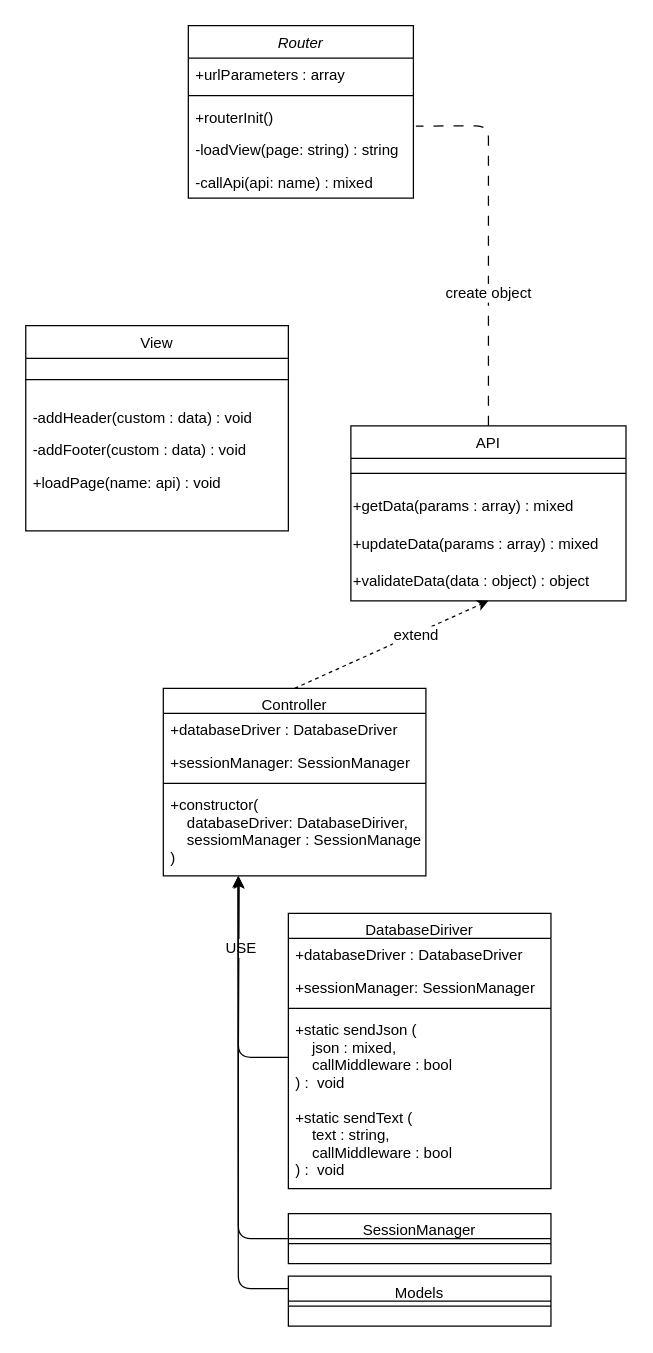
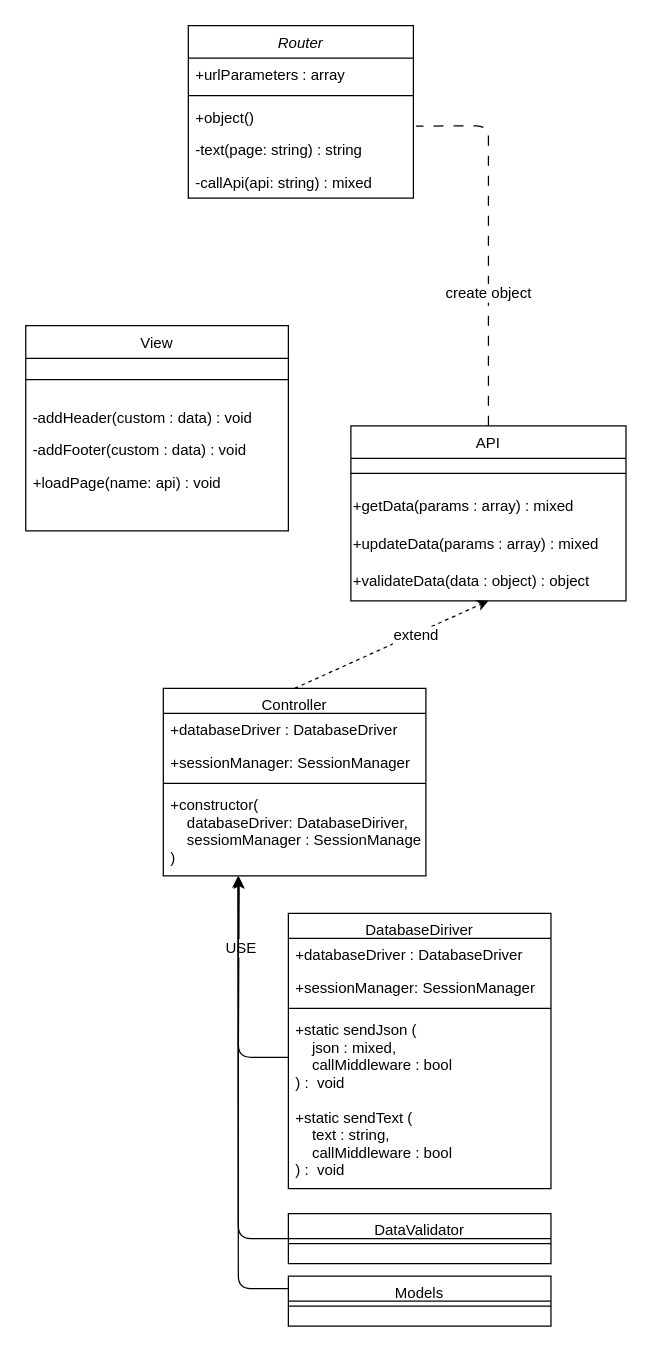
  <mxCell id="0" />
  <mxCell id="1" parent="0" />
  <mxCell id="2" value="Router" style="swimlane;fontStyle=2;align=center;verticalAlign=top;childLayout=stackLayout;horizontal=1;startSize=26;horizontalStack=0;resizeParent=1;resizeLast=0;collapsible=1;marginBottom=0;rounded=0;shadow=0;strokeWidth=1;" parent="1" vertex="1"><mxGeometry x="150" y="20" width="180" height="138" as="geometry"><mxRectangle x="230" y="140" width="160" height="26" as="alternateBounds" /></mxGeometry></mxCell>
  <mxCell id="3" value="+urlParameters : array" style="text;align=left;verticalAlign=top;spacingLeft=4;spacingRight=4;overflow=hidden;rotatable=0;points=[[0,0.5],[1,0.5]];portConstraint=eastwest;rounded=0;shadow=0;html=0;" parent="2" vertex="1"><mxGeometry y="26" width="180" height="26" as="geometry" /></mxCell>
  <mxCell id="4" value="" style="line;html=1;strokeWidth=1;align=left;verticalAlign=middle;spacingTop=-1;spacingLeft=3;spacingRight=3;rotatable=0;labelPosition=right;points=[];portConstraint=eastwest;" parent="2" vertex="1"><mxGeometry y="52" width="180" height="8" as="geometry" /></mxCell>
- <mxCell id="5" value="+routerInit() " style="text;align=left;verticalAlign=top;spacingLeft=4;spacingRight=4;overflow=hidden;rotatable=0;points=[[0,0.5],[1,0.5]];portConstraint=eastwest;" parent="2" vertex="1"><mxGeometry y="60" width="180" height="26" as="geometry" /></mxCell>
- <mxCell id="6" value="-loadView(page: string) : string" style="text;align=left;verticalAlign=top;spacingLeft=4;spacingRight=4;overflow=hidden;rotatable=0;points=[[0,0.5],[1,0.5]];portConstraint=eastwest;" parent="2" vertex="1"><mxGeometry y="86" width="180" height="26" as="geometry" /></mxCell>
- <mxCell id="7" value="-callApi(api: name) : mixed" style="text;align=left;verticalAlign=top;spacingLeft=4;spacingRight=4;overflow=hidden;rotatable=0;points=[[0,0.5],[1,0.5]];portConstraint=eastwest;" parent="2" vertex="1"><mxGeometry y="112" width="180" height="26" as="geometry" /></mxCell>
+ <mxCell id="5" value="+object() " style="text;align=left;verticalAlign=top;spacingLeft=4;spacingRight=4;overflow=hidden;rotatable=0;points=[[0,0.5],[1,0.5]];portConstraint=eastwest;" parent="2" vertex="1"><mxGeometry y="60" width="180" height="26" as="geometry" /></mxCell>
+ <mxCell id="6" value="-text(page: string) : string" style="text;align=left;verticalAlign=top;spacingLeft=4;spacingRight=4;overflow=hidden;rotatable=0;points=[[0,0.5],[1,0.5]];portConstraint=eastwest;" parent="2" vertex="1"><mxGeometry y="86" width="180" height="26" as="geometry" /></mxCell>
+ <mxCell id="7" value="-callApi(api: string) : mixed" style="text;align=left;verticalAlign=top;spacingLeft=4;spacingRight=4;overflow=hidden;rotatable=0;points=[[0,0.5],[1,0.5]];portConstraint=eastwest;" parent="2" vertex="1"><mxGeometry y="112" width="180" height="26" as="geometry" /></mxCell>
  <mxCell id="8" value="View" style="swimlane;fontStyle=0;align=center;verticalAlign=top;childLayout=stackLayout;horizontal=1;startSize=26;horizontalStack=0;resizeParent=1;resizeLast=0;collapsible=1;marginBottom=0;rounded=0;shadow=0;strokeWidth=1;" parent="1" vertex="1"><mxGeometry x="20" y="260" width="210" height="164" as="geometry"><mxRectangle x="130" y="380" width="160" height="26" as="alternateBounds" /></mxGeometry></mxCell>
  <mxCell id="9" value="" style="line;html=1;strokeWidth=1;align=left;verticalAlign=middle;spacingTop=-1;spacingLeft=3;spacingRight=3;rotatable=0;labelPosition=right;points=[];portConstraint=eastwest;" parent="8" vertex="1"><mxGeometry y="26" width="210" height="34" as="geometry" /></mxCell>
  <mxCell id="10" value="-addHeader(custom : data) : void" style="text;align=left;verticalAlign=top;spacingLeft=4;spacingRight=4;overflow=hidden;rotatable=0;points=[[0,0.5],[1,0.5]];portConstraint=eastwest;fontStyle=0;" parent="8" vertex="1"><mxGeometry y="60" width="210" height="26" as="geometry" /></mxCell>
  <mxCell id="11" value="-addFooter(custom : data) : void" style="text;align=left;verticalAlign=top;spacingLeft=4;spacingRight=4;overflow=hidden;rotatable=0;points=[[0,0.5],[1,0.5]];portConstraint=eastwest;fontStyle=0;" parent="8" vertex="1"><mxGeometry y="86" width="210" height="26" as="geometry" /></mxCell>
  <mxCell id="12" value="+loadPage(name: api) : void" style="text;align=left;verticalAlign=top;spacingLeft=4;spacingRight=4;overflow=hidden;rotatable=0;points=[[0,0.5],[1,0.5]];portConstraint=eastwest;fontStyle=0;" parent="8" vertex="1"><mxGeometry y="112" width="210" height="26" as="geometry" /></mxCell>
  <mxCell id="13" style="edgeStyle=none;html=1;entryX=1.011;entryY=0.785;entryDx=0;entryDy=0;fontSize=12;entryPerimeter=0;dashed=1;dashPattern=8 8;endArrow=none;" parent="1" source="15" target="5" edge="1"><mxGeometry relative="1" as="geometry"><Array as="points"><mxPoint x="390" y="100" /></Array></mxGeometry></mxCell>
  <mxCell id="14" value="create object" style="edgeLabel;html=1;align=center;verticalAlign=middle;resizable=0;points=[];fontSize=12;" parent="13" vertex="1" connectable="0"><mxGeometry x="-0.281" y="1" relative="1" as="geometry"><mxPoint as="offset" /></mxGeometry></mxCell>
  <mxCell id="15" value="API" style="swimlane;fontStyle=0;align=center;verticalAlign=top;childLayout=stackLayout;horizontal=1;startSize=26;horizontalStack=0;resizeParent=1;resizeLast=0;collapsible=1;marginBottom=0;rounded=0;shadow=0;strokeWidth=1;" parent="1" vertex="1"><mxGeometry x="280" y="340" width="220" height="140" as="geometry"><mxRectangle x="340" y="380" width="170" height="26" as="alternateBounds" /></mxGeometry></mxCell>
  <mxCell id="16" value="" style="line;html=1;strokeWidth=1;align=left;verticalAlign=middle;spacingTop=-1;spacingLeft=3;spacingRight=3;rotatable=0;labelPosition=right;points=[];portConstraint=eastwest;" parent="15" vertex="1"><mxGeometry y="26" width="220" height="24" as="geometry" /></mxCell>
  <mxCell id="17" value="+getData(params : array) : mixed" style="text;html=1;align=left;verticalAlign=middle;resizable=0;points=[];autosize=1;strokeColor=none;fillColor=none;" parent="15" vertex="1"><mxGeometry y="50" width="220" height="30" as="geometry" /></mxCell>
  <mxCell id="18" value="+updateData(params : array) : mixed" style="text;html=1;align=left;verticalAlign=middle;resizable=0;points=[];autosize=1;strokeColor=none;fillColor=none;" parent="15" vertex="1"><mxGeometry y="80" width="220" height="30" as="geometry" /></mxCell>
  <mxCell id="19" value="+validateData(data : object) : object" style="text;html=1;align=left;verticalAlign=middle;resizable=0;points=[];autosize=1;strokeColor=none;fillColor=none;" parent="15" vertex="1"><mxGeometry y="110" width="220" height="30" as="geometry" /></mxCell>
  <mxCell id="20" style="edgeStyle=none;html=1;exitX=0.5;exitY=0;exitDx=0;exitDy=0;entryX=0.5;entryY=1;entryDx=0;entryDy=0;dashed=1;" parent="1" source="22" target="15" edge="1"><mxGeometry relative="1" as="geometry" /></mxCell>
  <mxCell id="21" value="extend" style="edgeLabel;html=1;align=center;verticalAlign=middle;resizable=0;points=[];fontSize=12;" parent="20" vertex="1" connectable="0"><mxGeometry x="0.237" y="-2" relative="1" as="geometry"><mxPoint y="-1" as="offset" /></mxGeometry></mxCell>
  <mxCell id="22" value="Controller" style="swimlane;fontStyle=0;align=center;verticalAlign=top;childLayout=stackLayout;horizontal=1;startSize=20;horizontalStack=0;resizeParent=1;resizeLast=0;collapsible=1;marginBottom=0;rounded=0;shadow=0;strokeWidth=1;" parent="1" vertex="1"><mxGeometry x="130" y="550" width="210" height="150" as="geometry"><mxRectangle x="340" y="380" width="170" height="26" as="alternateBounds" /></mxGeometry></mxCell>
  <mxCell id="23" value="+databaseDriver : DatabaseDriver" style="text;align=left;verticalAlign=top;spacingLeft=4;spacingRight=4;overflow=hidden;rotatable=0;points=[[0,0.5],[1,0.5]];portConstraint=eastwest;rounded=0;shadow=0;html=0;" parent="22" vertex="1"><mxGeometry y="20" width="210" height="26" as="geometry" /></mxCell>
  <mxCell id="24" value="+sessionManager: SessionManager" style="text;align=left;verticalAlign=top;spacingLeft=4;spacingRight=4;overflow=hidden;rotatable=0;points=[[0,0.5],[1,0.5]];portConstraint=eastwest;rounded=0;shadow=0;html=0;" parent="22" vertex="1"><mxGeometry y="46" width="210" height="26" as="geometry" /></mxCell>
  <mxCell id="25" value="" style="line;html=1;strokeWidth=1;align=left;verticalAlign=middle;spacingTop=-1;spacingLeft=3;spacingRight=3;rotatable=0;labelPosition=right;points=[];portConstraint=eastwest;" parent="22" vertex="1"><mxGeometry y="72" width="210" height="8" as="geometry" /></mxCell>
  <mxCell id="26" value="+constructor(&#10;    databaseDriver: DatabaseDiriver,&#10;    sessiomManager : SessionManager&#10;)" style="text;align=left;verticalAlign=top;spacingLeft=4;spacingRight=4;overflow=hidden;rotatable=0;points=[[0,0.5],[1,0.5]];portConstraint=eastwest;rounded=0;shadow=0;html=0;" parent="22" vertex="1"><mxGeometry y="80" width="210" height="70" as="geometry" /></mxCell>
  <mxCell id="27" value="DatabaseDiriver" style="swimlane;fontStyle=0;align=center;verticalAlign=top;childLayout=stackLayout;horizontal=1;startSize=20;horizontalStack=0;resizeParent=1;resizeLast=0;collapsible=1;marginBottom=0;rounded=0;shadow=0;strokeWidth=1;" parent="1" vertex="1"><mxGeometry x="230" y="730" width="210" height="220" as="geometry"><mxRectangle x="340" y="380" width="170" height="26" as="alternateBounds" /></mxGeometry></mxCell>
  <mxCell id="28" value="+databaseDriver : DatabaseDriver" style="text;align=left;verticalAlign=top;spacingLeft=4;spacingRight=4;overflow=hidden;rotatable=0;points=[[0,0.5],[1,0.5]];portConstraint=eastwest;rounded=0;shadow=0;html=0;" parent="27" vertex="1"><mxGeometry y="20" width="210" height="26" as="geometry" /></mxCell>
  <mxCell id="29" value="+sessionManager: SessionManager" style="text;align=left;verticalAlign=top;spacingLeft=4;spacingRight=4;overflow=hidden;rotatable=0;points=[[0,0.5],[1,0.5]];portConstraint=eastwest;rounded=0;shadow=0;html=0;" parent="27" vertex="1"><mxGeometry y="46" width="210" height="26" as="geometry" /></mxCell>
  <mxCell id="30" value="" style="line;html=1;strokeWidth=1;align=left;verticalAlign=middle;spacingTop=-1;spacingLeft=3;spacingRight=3;rotatable=0;labelPosition=right;points=[];portConstraint=eastwest;" parent="27" vertex="1"><mxGeometry y="72" width="210" height="8" as="geometry" /></mxCell>
  <mxCell id="31" value="+static sendJson (&#10;    json : mixed,&#10;    callMiddleware : bool&#10;) :  void" style="text;align=left;verticalAlign=top;spacingLeft=4;spacingRight=4;overflow=hidden;rotatable=0;points=[[0,0.5],[1,0.5]];portConstraint=eastwest;rounded=0;shadow=0;html=0;" parent="27" vertex="1"><mxGeometry y="80" width="210" height="70" as="geometry" /></mxCell>
  <mxCell id="32" value="+static sendText (&#10;    text : string,&#10;    callMiddleware : bool&#10;) :  void" style="text;align=left;verticalAlign=top;spacingLeft=4;spacingRight=4;overflow=hidden;rotatable=0;points=[[0,0.5],[1,0.5]];portConstraint=eastwest;rounded=0;shadow=0;html=0;" parent="27" vertex="1"><mxGeometry y="150" width="210" height="70" as="geometry" /></mxCell>
  <mxCell id="33" style="edgeStyle=none;html=1;exitX=0;exitY=0.5;exitDx=0;exitDy=0;fontSize=12;entryX=0.289;entryY=1.017;entryDx=0;entryDy=0;entryPerimeter=0;" parent="1" source="31" target="26" edge="1"><mxGeometry relative="1" as="geometry"><mxPoint x="200" y="710" as="targetPoint" /><Array as="points"><mxPoint x="190" y="845" /></Array></mxGeometry></mxCell>
  <mxCell id="34" value="USE" style="edgeLabel;html=1;align=center;verticalAlign=middle;resizable=0;points=[];fontSize=12;" parent="33" vertex="1" connectable="0"><mxGeometry x="0.391" y="-1" relative="1" as="geometry"><mxPoint as="offset" /></mxGeometry></mxCell>
- <mxCell id="35" value="SessionManager" style="swimlane;fontStyle=0;align=center;verticalAlign=top;childLayout=stackLayout;horizontal=1;startSize=20;horizontalStack=0;resizeParent=1;resizeLast=0;collapsible=1;marginBottom=0;rounded=0;shadow=0;strokeWidth=1;" parent="1" vertex="1"><mxGeometry x="230" y="970" width="210" height="40" as="geometry"><mxRectangle x="340" y="380" width="170" height="26" as="alternateBounds" /></mxGeometry></mxCell>
+ <mxCell id="35" value="DataValidator" style="swimlane;fontStyle=0;align=center;verticalAlign=top;childLayout=stackLayout;horizontal=1;startSize=20;horizontalStack=0;resizeParent=1;resizeLast=0;collapsible=1;marginBottom=0;rounded=0;shadow=0;strokeWidth=1;" parent="1" vertex="1"><mxGeometry x="230" y="970" width="210" height="40" as="geometry"><mxRectangle x="340" y="380" width="170" height="26" as="alternateBounds" /></mxGeometry></mxCell>
  <mxCell id="36" value="" style="line;html=1;strokeWidth=1;align=left;verticalAlign=middle;spacingTop=-1;spacingLeft=3;spacingRight=3;rotatable=0;labelPosition=right;points=[];portConstraint=eastwest;" parent="35" vertex="1"><mxGeometry y="20" width="210" height="8" as="geometry" /></mxCell>
  <mxCell id="37" style="edgeStyle=none;html=1;exitX=0;exitY=0.5;exitDx=0;exitDy=0;fontSize=12;" parent="1" source="35" edge="1"><mxGeometry relative="1" as="geometry"><mxPoint x="190" y="700" as="targetPoint" /><mxPoint x="230" y="1085" as="sourcePoint" /><Array as="points"><mxPoint x="190" y="990" /></Array></mxGeometry></mxCell>
  <mxCell id="38" style="edgeStyle=none;html=1;exitX=0;exitY=0.25;exitDx=0;exitDy=0;entryX=0.284;entryY=1.006;entryDx=0;entryDy=0;entryPerimeter=0;" parent="1" source="39" target="26" edge="1"><mxGeometry relative="1" as="geometry"><Array as="points"><mxPoint x="190" y="1030" /></Array></mxGeometry></mxCell>
  <mxCell id="39" value="Models" style="swimlane;fontStyle=0;align=center;verticalAlign=top;childLayout=stackLayout;horizontal=1;startSize=20;horizontalStack=0;resizeParent=1;resizeLast=0;collapsible=1;marginBottom=0;rounded=0;shadow=0;strokeWidth=1;" parent="1" vertex="1"><mxGeometry x="230" y="1020" width="210" height="40" as="geometry"><mxRectangle x="340" y="380" width="170" height="26" as="alternateBounds" /></mxGeometry></mxCell>
  <mxCell id="40" value="" style="line;html=1;strokeWidth=1;align=left;verticalAlign=middle;spacingTop=-1;spacingLeft=3;spacingRight=3;rotatable=0;labelPosition=right;points=[];portConstraint=eastwest;" parent="39" vertex="1"><mxGeometry y="20" width="210" height="8" as="geometry" /></mxCell>
